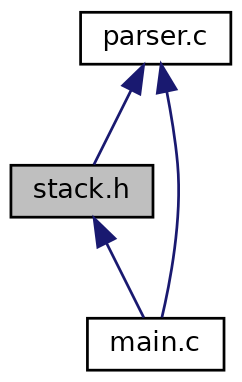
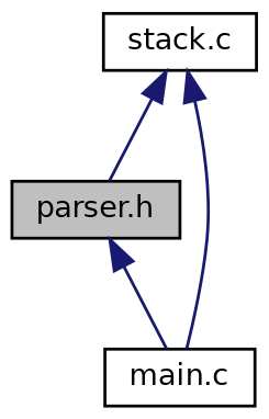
  digraph {
    node [color=black fillcolor=white fontname=Helvetica fontsize=10 shape=record style=filled]
    edge [color=midnightblue dir=back fontname=Helvetica fontsize=10 labelfontname=Helvetica labelfontsize=10 style=solid]
-   n1 [fillcolor=grey75 fontcolor=black height=0.2 label="stack.h" width=0.4]
+   n1 [fillcolor=grey75 fontcolor=black height=0.2 label="parser.h" width=0.4]
    n2 [height=0.2 label="main.c" width=0.4]
-   n3 [height=0.2 label="parser.c" width=0.4]
+   n3 [height=0.2 label="stack.c" width=0.4]
    n1 -> n2
    n3 -> n1
    n3 -> n2
  }
